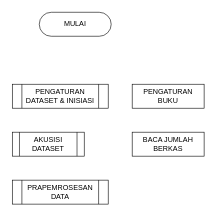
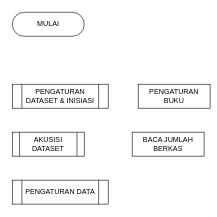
  <mxCell id="0" />
  <mxCell id="1" parent="0" />
- <mxCell id="2" value="MULAI" style="rounded=1;whiteSpace=wrap;html=1;arcSize=50;" vertex="1" parent="1"><mxGeometry x="65" y="20" width="120" height="40" as="geometry" /></mxCell>
+ <mxCell id="2" value="MULAI" style="rounded=1;whiteSpace=wrap;html=1;arcSize=50;" vertex="1" parent="1"><mxGeometry x="20" y="20" width="120" height="40" as="geometry" /></mxCell>
  <mxCell id="3" value="AKUSISI DATASET" style="shape=process;whiteSpace=wrap;html=1;backgroundOutline=1;" vertex="1" parent="1"><mxGeometry x="20" width="120" height="40" as="geometry" y="220" /></mxCell>
  <mxCell id="4" value="BACA JUMLAH BERKAS" style="rounded=0;whiteSpace=wrap;html=1;" vertex="1" parent="1"><mxGeometry x="220" width="120" height="40" as="geometry" y="220" /></mxCell>
  <mxCell id="5" value="PENGATURAN DATASET &amp;amp; INISIASI" style="shape=process;whiteSpace=wrap;html=1;backgroundOutline=1;" vertex="1" parent="1"><mxGeometry x="20" y="140" width="160" height="40" as="geometry" /></mxCell>
- <mxCell id="6" value="PENGATURAN BUKU" style="rounded=0;whiteSpace=wrap;html=1;" vertex="1" parent="1"><mxGeometry x="220" y="140" width="120" height="40" as="geometry" /></mxCell>
- <mxCell id="7" value="PRAPEMROSESAN DATA" style="shape=process;whiteSpace=wrap;html=1;backgroundOutline=1;" vertex="1" parent="1"><mxGeometry x="20" y="300" width="160" height="40" as="geometry" /></mxCell>
+ <mxCell id="6" value="PENGATURAN BUKU" style="rounded=0;whiteSpace=wrap;html=1;" vertex="1" parent="1"><mxGeometry x="230" y="140" width="120" height="40" as="geometry" /></mxCell>
+ <mxCell id="7" value="PENGATURAN DATA" style="shape=process;whiteSpace=wrap;html=1;backgroundOutline=1;" vertex="1" parent="1"><mxGeometry x="20" y="300" width="160" height="40" as="geometry" /></mxCell>
